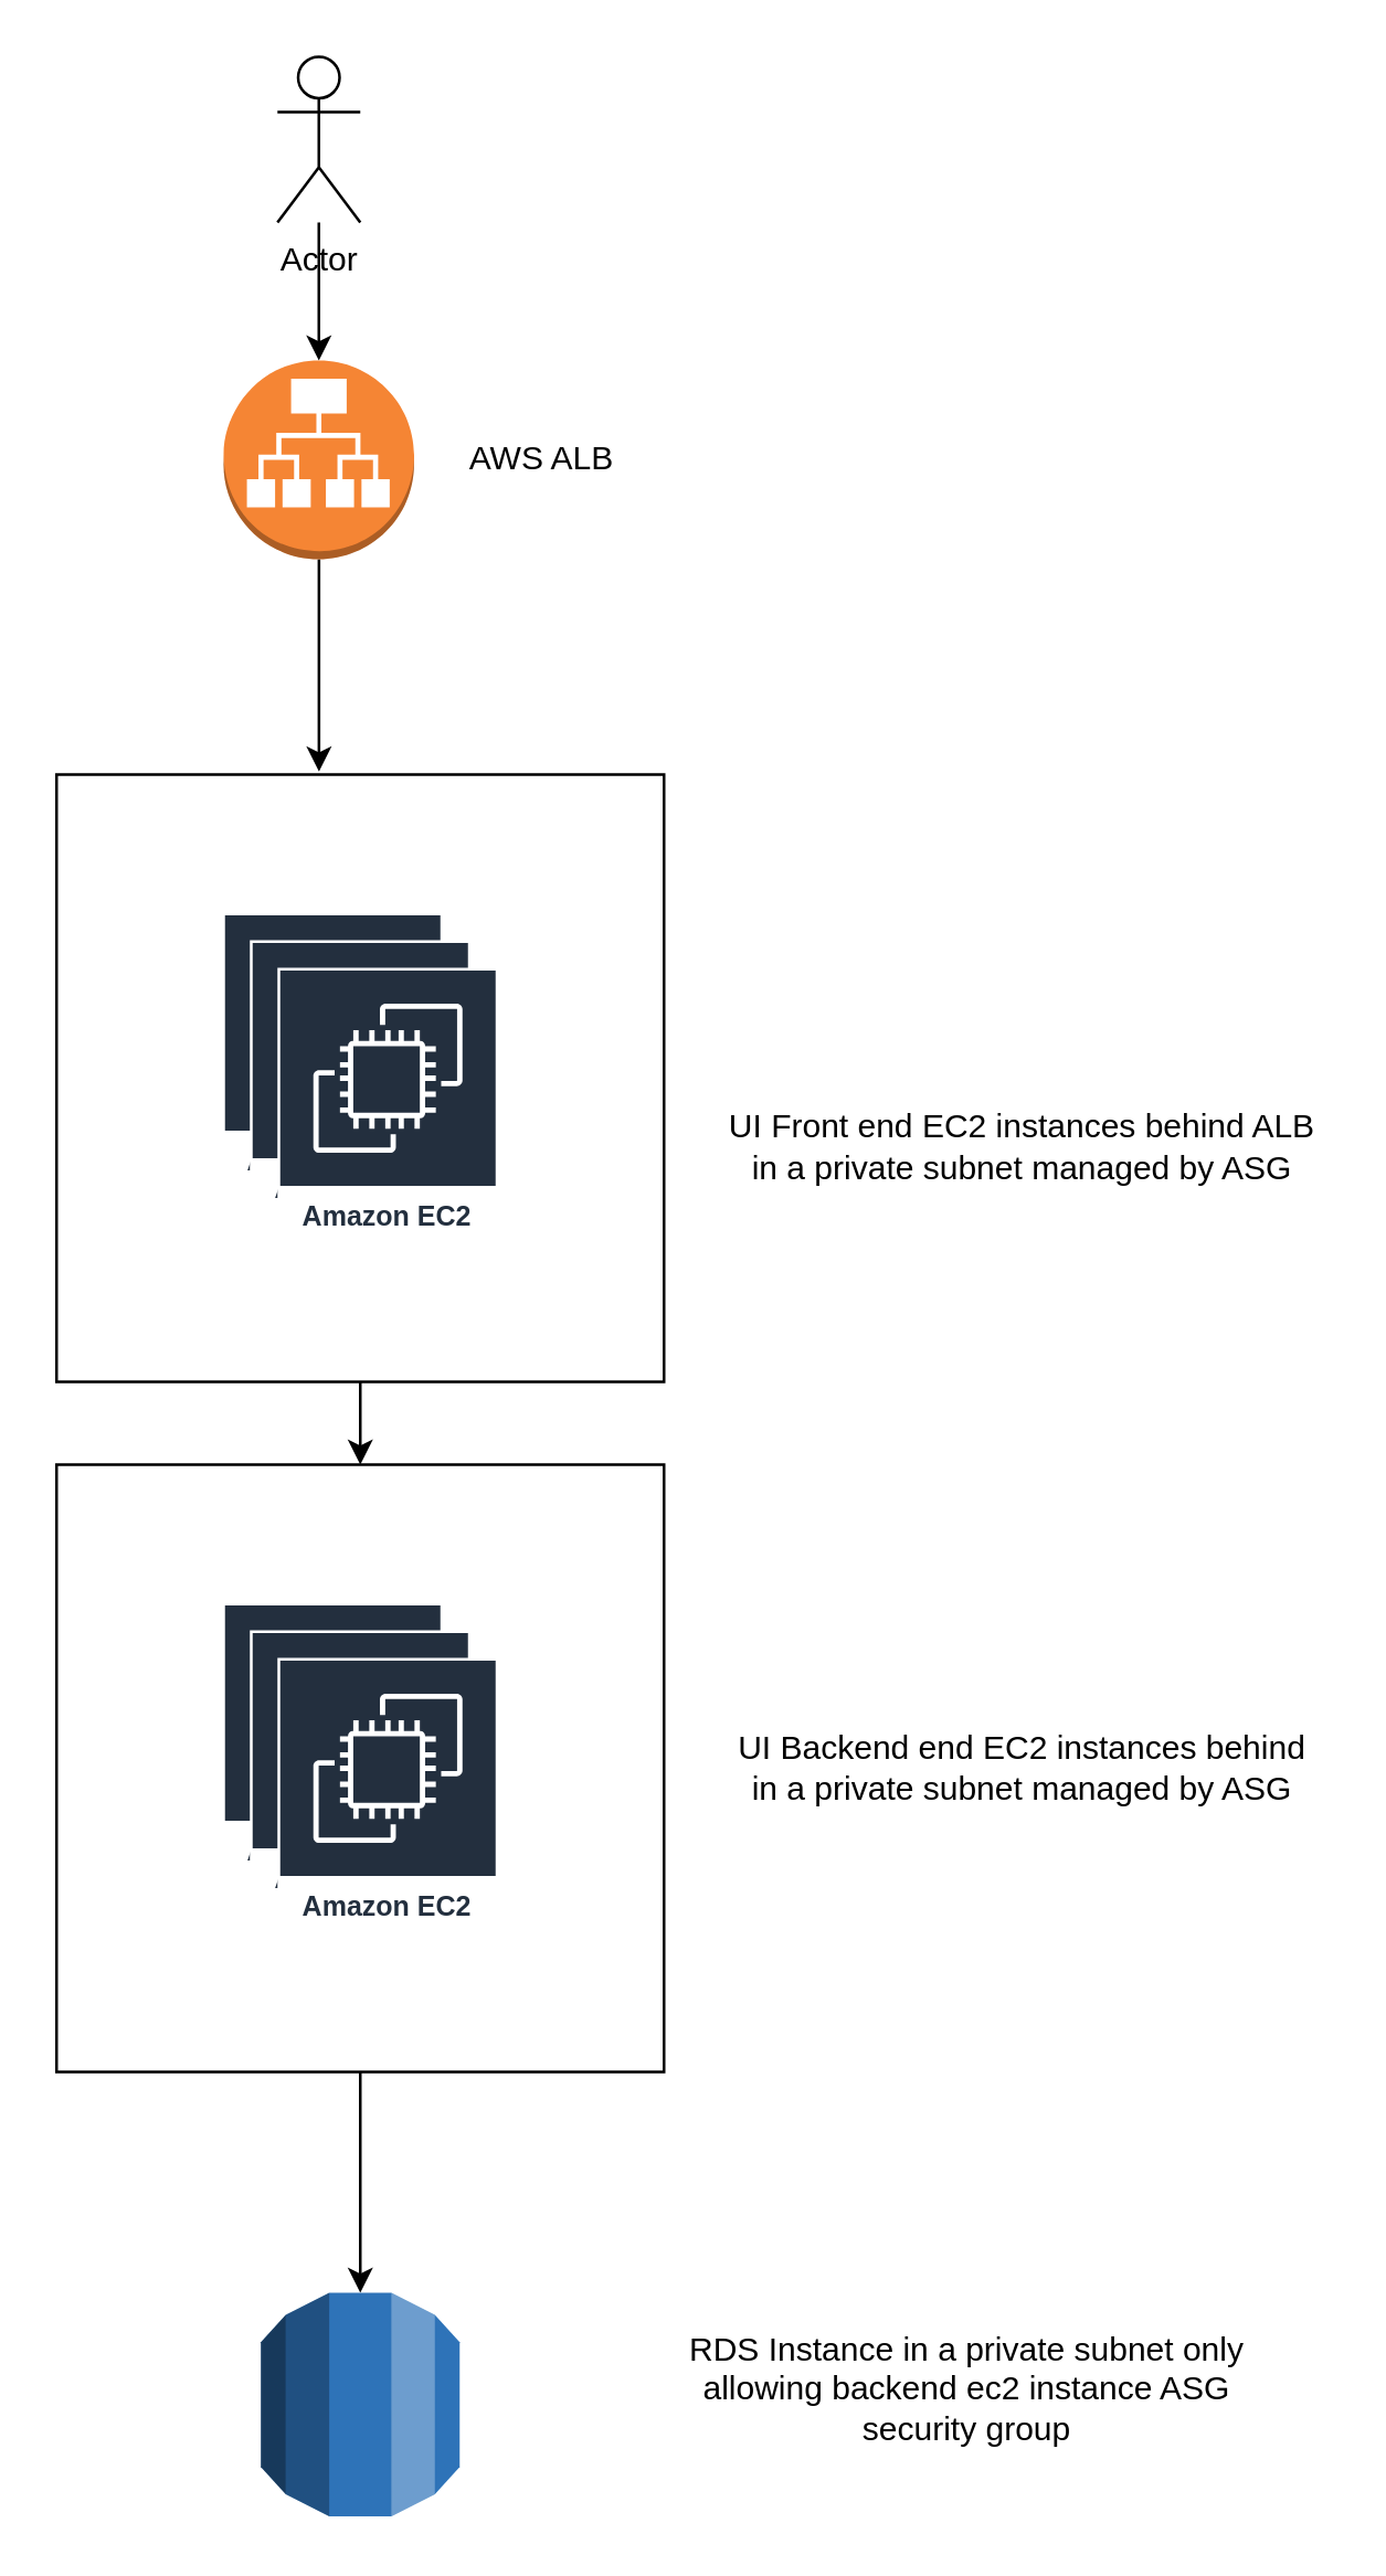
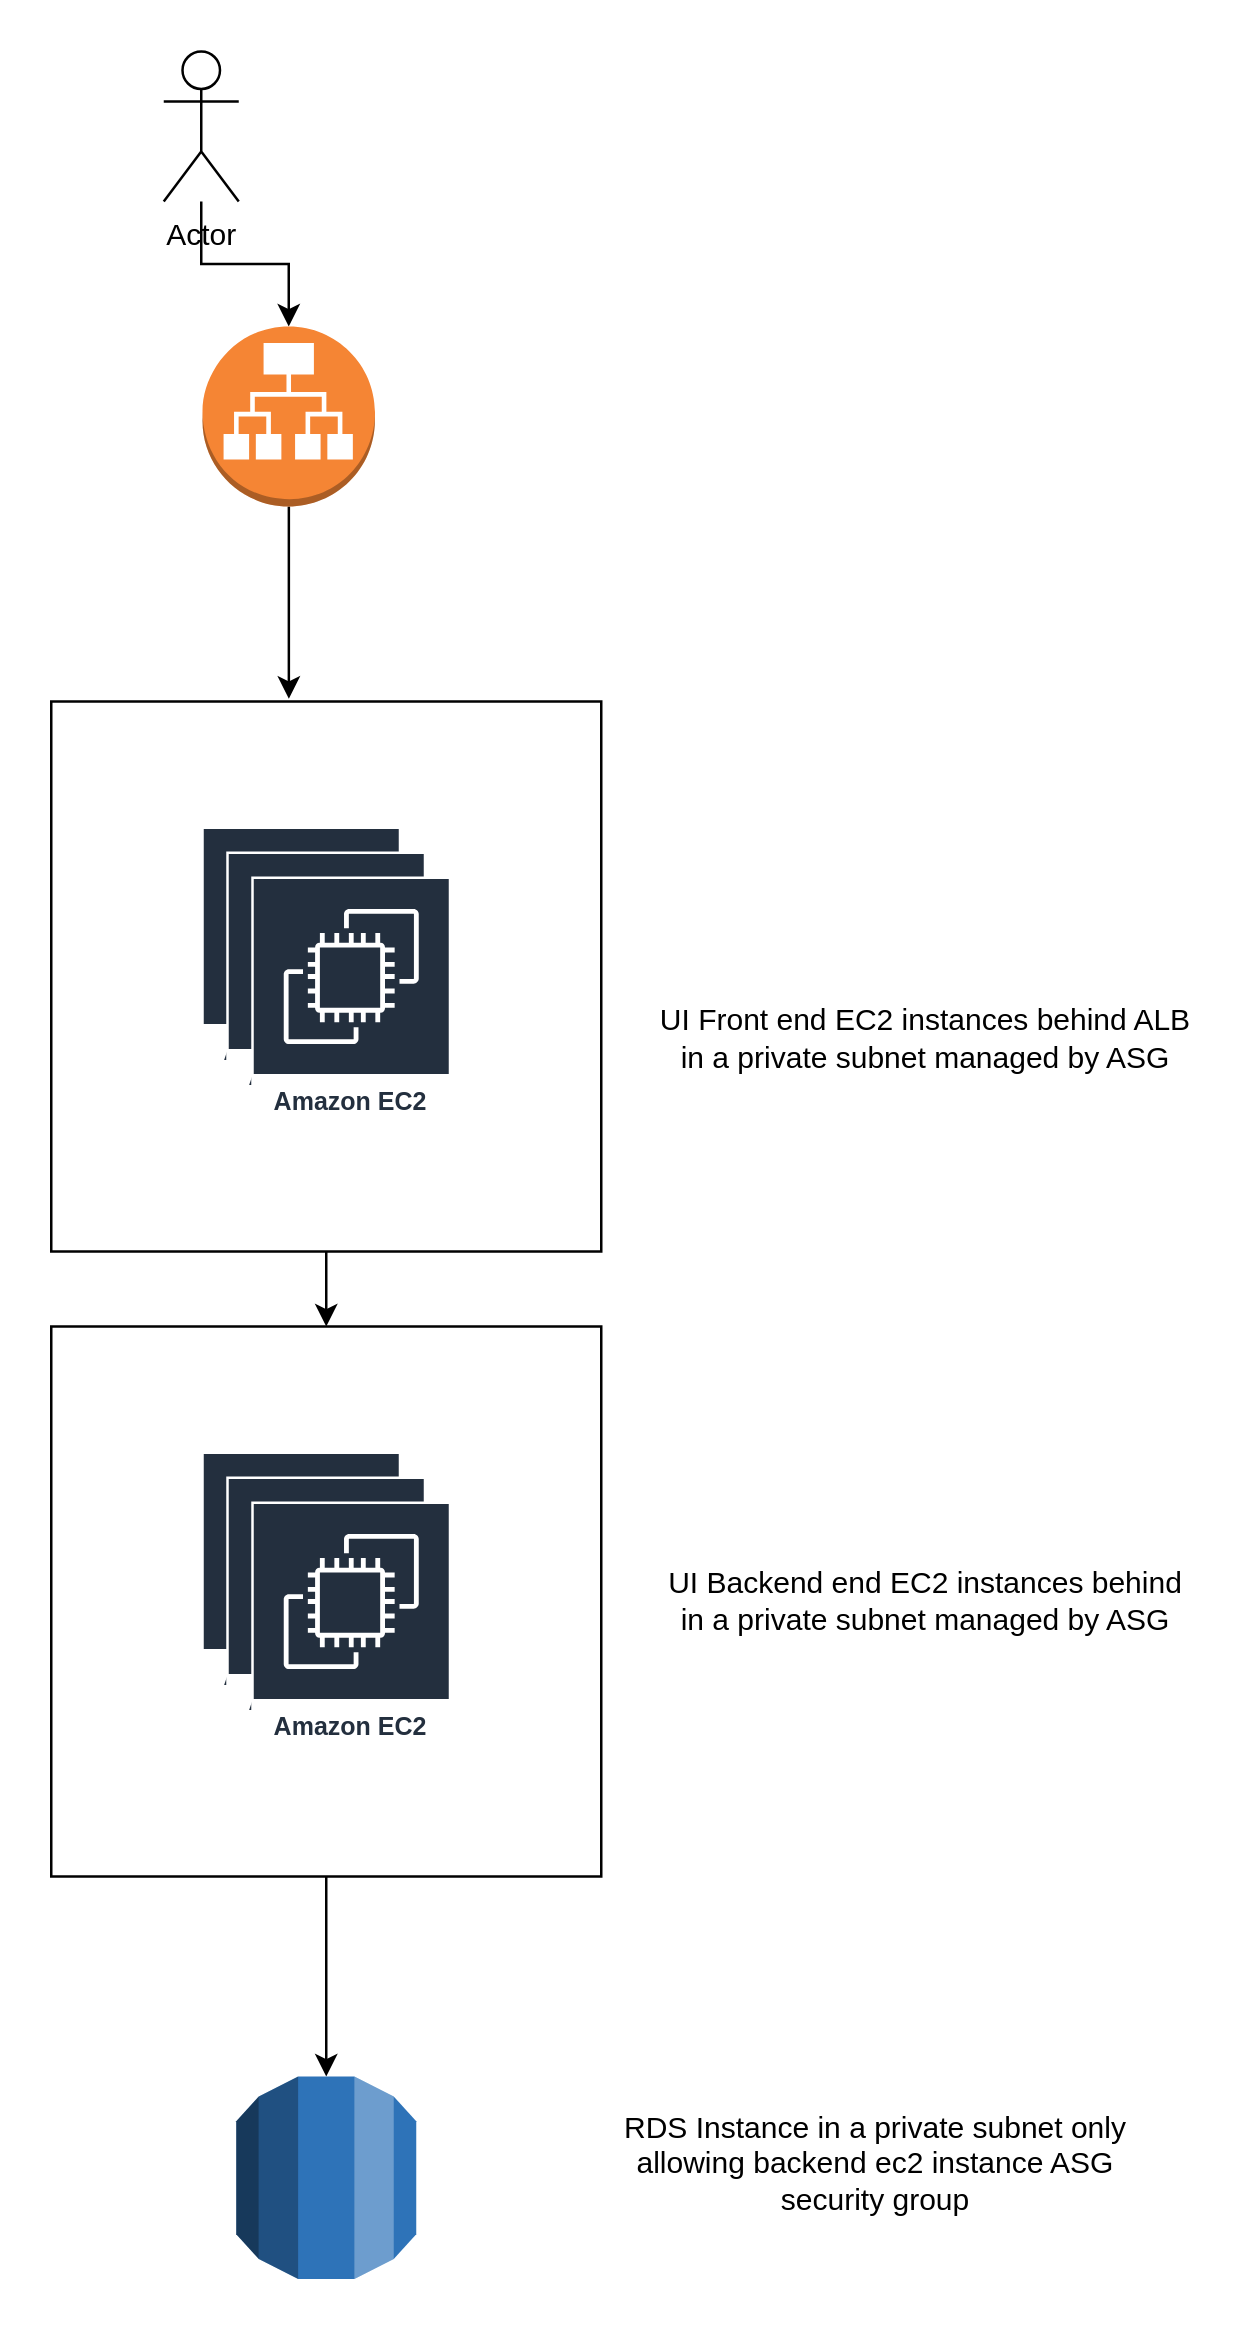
  <mxCell id="0" />
  <mxCell id="1" parent="0" />
  <mxCell id="2" style="edgeStyle=orthogonalEdgeStyle;rounded=0;orthogonalLoop=1;jettySize=auto;html=1;entryX=0.5;entryY=0;entryDx=0;entryDy=0;entryPerimeter=0;" edge="1" parent="1" source="3" target="5"><mxGeometry relative="1" as="geometry" /></mxCell>
- <mxCell id="3" value="Actor" style="shape=umlActor;verticalLabelPosition=bottom;verticalAlign=top;html=1;outlineConnect=0;" vertex="1" parent="1"><mxGeometry x="100" y="20" width="30" height="60" as="geometry" /></mxCell>
+ <mxCell id="3" value="Actor" style="shape=umlActor;verticalLabelPosition=bottom;verticalAlign=top;html=1;outlineConnect=0;" vertex="1" parent="1"><mxGeometry x="65" y="20" width="30" height="60" as="geometry" /></mxCell>
  <mxCell id="4" style="edgeStyle=orthogonalEdgeStyle;rounded=0;orthogonalLoop=1;jettySize=auto;html=1;entryX=0.432;entryY=-0.005;entryDx=0;entryDy=0;entryPerimeter=0;" edge="1" parent="1" source="5" target="7"><mxGeometry relative="1" as="geometry" /></mxCell>
  <mxCell id="5" value="" style="outlineConnect=0;dashed=0;verticalLabelPosition=bottom;verticalAlign=top;align=center;html=1;shape=mxgraph.aws3.application_load_balancer;fillColor=#F58534;gradientColor=none;" vertex="1" parent="1"><mxGeometry x="80.5" y="130" width="69" height="72" as="geometry" /></mxCell>
  <mxCell id="6" style="edgeStyle=orthogonalEdgeStyle;rounded=0;orthogonalLoop=1;jettySize=auto;html=1;exitX=0.5;exitY=1;exitDx=0;exitDy=0;entryX=0.5;entryY=0;entryDx=0;entryDy=0;" edge="1" parent="1" source="7" target="12"><mxGeometry relative="1" as="geometry" /></mxCell>
  <mxCell id="7" value="" style="whiteSpace=wrap;html=1;aspect=fixed;" vertex="1" parent="1"><mxGeometry x="20" y="280" width="220" height="220" as="geometry" /></mxCell>
  <mxCell id="8" value="Amazon EC2" style="sketch=0;outlineConnect=0;fontColor=#232F3E;gradientColor=none;strokeColor=#ffffff;fillColor=#232F3E;dashed=0;verticalLabelPosition=middle;verticalAlign=bottom;align=center;html=1;whiteSpace=wrap;fontSize=10;fontStyle=1;spacing=3;shape=mxgraph.aws4.productIcon;prIcon=mxgraph.aws4.ec2;" vertex="1" parent="1"><mxGeometry x="80" y="330" width="80" height="100" as="geometry" /></mxCell>
  <mxCell id="9" value="Amazon EC2" style="sketch=0;outlineConnect=0;fontColor=#232F3E;gradientColor=none;strokeColor=#ffffff;fillColor=#232F3E;dashed=0;verticalLabelPosition=middle;verticalAlign=bottom;align=center;html=1;whiteSpace=wrap;fontSize=10;fontStyle=1;spacing=3;shape=mxgraph.aws4.productIcon;prIcon=mxgraph.aws4.ec2;" vertex="1" parent="1"><mxGeometry x="90" y="340" width="80" height="100" as="geometry" /></mxCell>
  <mxCell id="10" value="Amazon EC2" style="sketch=0;outlineConnect=0;fontColor=#232F3E;gradientColor=none;strokeColor=#ffffff;fillColor=#232F3E;dashed=0;verticalLabelPosition=middle;verticalAlign=bottom;align=center;html=1;whiteSpace=wrap;fontSize=10;fontStyle=1;spacing=3;shape=mxgraph.aws4.productIcon;prIcon=mxgraph.aws4.ec2;" vertex="1" parent="1"><mxGeometry x="100" y="350" width="80" height="100" as="geometry" /></mxCell>
  <mxCell id="11" style="edgeStyle=orthogonalEdgeStyle;rounded=0;orthogonalLoop=1;jettySize=auto;html=1;entryX=0.5;entryY=0;entryDx=0;entryDy=0;entryPerimeter=0;" edge="1" parent="1" source="12" target="16"><mxGeometry relative="1" as="geometry" /></mxCell>
  <mxCell id="12" value="" style="whiteSpace=wrap;html=1;aspect=fixed;" vertex="1" parent="1"><mxGeometry x="20" y="530" width="220" height="220" as="geometry" /></mxCell>
  <mxCell id="13" value="Amazon EC2" style="sketch=0;outlineConnect=0;fontColor=#232F3E;gradientColor=none;strokeColor=#ffffff;fillColor=#232F3E;dashed=0;verticalLabelPosition=middle;verticalAlign=bottom;align=center;html=1;whiteSpace=wrap;fontSize=10;fontStyle=1;spacing=3;shape=mxgraph.aws4.productIcon;prIcon=mxgraph.aws4.ec2;" vertex="1" parent="1"><mxGeometry x="80" y="580" width="80" height="100" as="geometry" /></mxCell>
  <mxCell id="14" value="Amazon EC2" style="sketch=0;outlineConnect=0;fontColor=#232F3E;gradientColor=none;strokeColor=#ffffff;fillColor=#232F3E;dashed=0;verticalLabelPosition=middle;verticalAlign=bottom;align=center;html=1;whiteSpace=wrap;fontSize=10;fontStyle=1;spacing=3;shape=mxgraph.aws4.productIcon;prIcon=mxgraph.aws4.ec2;" vertex="1" parent="1"><mxGeometry x="90" y="590" width="80" height="100" as="geometry" /></mxCell>
  <mxCell id="15" value="Amazon EC2" style="sketch=0;outlineConnect=0;fontColor=#232F3E;gradientColor=none;strokeColor=#ffffff;fillColor=#232F3E;dashed=0;verticalLabelPosition=middle;verticalAlign=bottom;align=center;html=1;whiteSpace=wrap;fontSize=10;fontStyle=1;spacing=3;shape=mxgraph.aws4.productIcon;prIcon=mxgraph.aws4.ec2;" vertex="1" parent="1"><mxGeometry x="100" y="600" width="80" height="100" as="geometry" /></mxCell>
  <mxCell id="16" value="" style="outlineConnect=0;dashed=0;verticalLabelPosition=bottom;verticalAlign=top;align=center;html=1;shape=mxgraph.aws3.rds;fillColor=#2E73B8;gradientColor=none;" vertex="1" parent="1"><mxGeometry x="94" y="830" width="72" height="81" as="geometry" /></mxCell>
- <mxCell id="17" value="AWS ALB" style="text;html=1;strokeColor=none;fillColor=none;align=center;verticalAlign=middle;whiteSpace=wrap;rounded=0;" vertex="1" parent="1"><mxGeometry x="166" y="151" width="60" height="30" as="geometry" /></mxCell>
  <mxCell id="18" value="UI Front end EC2 instances behind ALB in a private subnet managed by ASG" style="text;html=1;strokeColor=none;fillColor=none;align=center;verticalAlign=middle;whiteSpace=wrap;rounded=0;" vertex="1" parent="1"><mxGeometry x="260" y="400" width="220" height="30" as="geometry" /></mxCell>
  <mxCell id="19" value="UI Backend end EC2 instances behind in a private subnet managed by ASG" style="text;html=1;strokeColor=none;fillColor=none;align=center;verticalAlign=middle;whiteSpace=wrap;rounded=0;" vertex="1" parent="1"><mxGeometry x="260" y="625" width="220" height="30" as="geometry" /></mxCell>
  <mxCell id="20" value="RDS Instance in a private subnet only allowing backend ec2 instance ASG security group" style="text;html=1;strokeColor=none;fillColor=none;align=center;verticalAlign=middle;whiteSpace=wrap;rounded=0;" vertex="1" parent="1"><mxGeometry x="240" y="850" width="220" height="30" as="geometry" /></mxCell>
